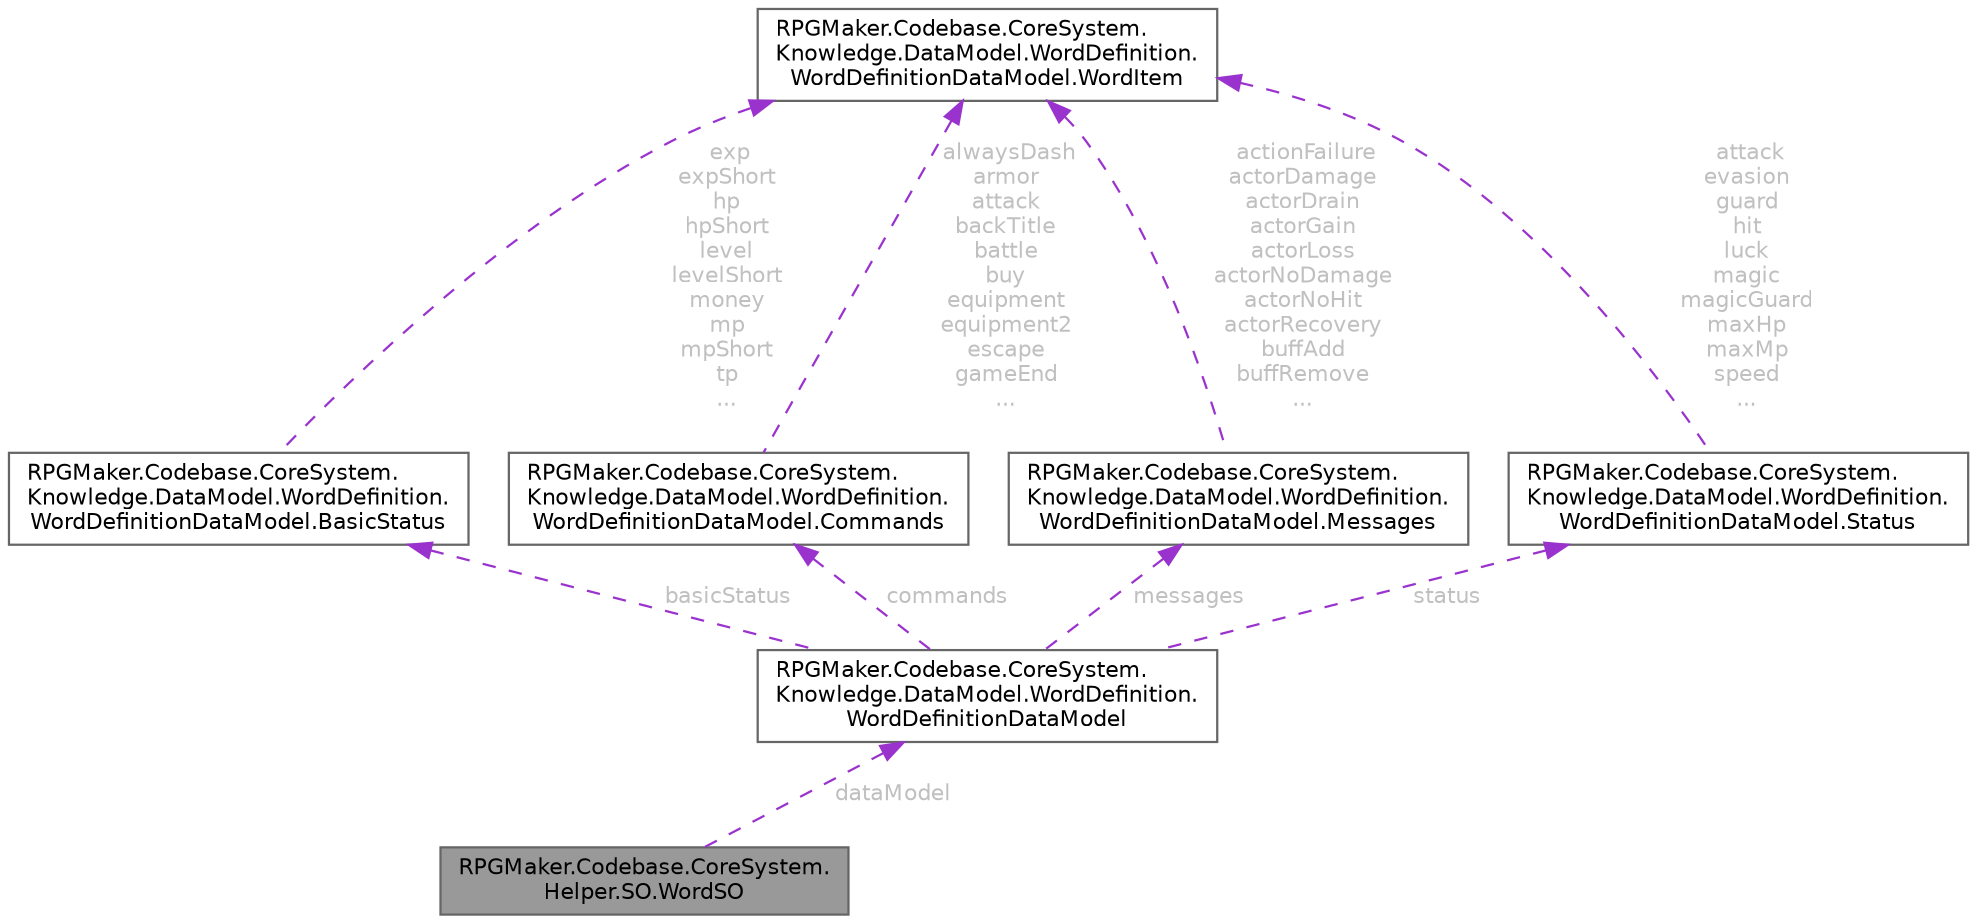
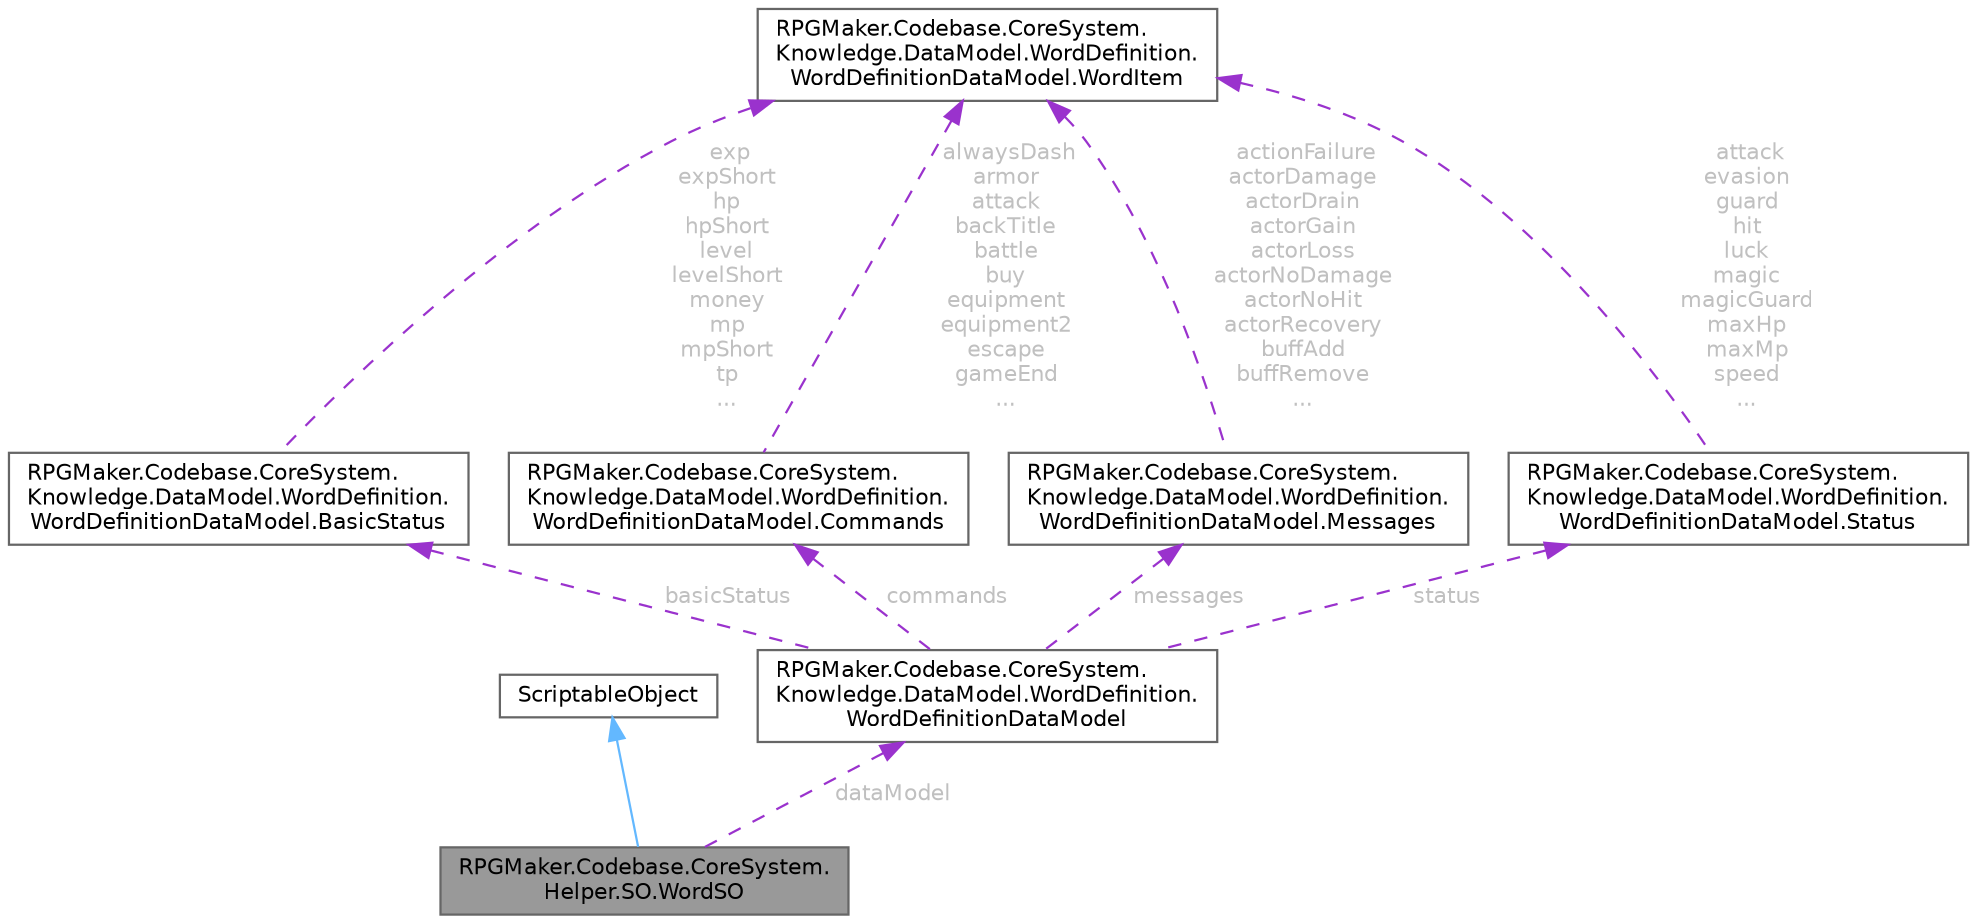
  digraph {
    rankdir=TB
    node [color=gray40 fillcolor=white fontname=Helvetica fontsize=10 shape=box style=filled]
    edge [color=darkorchid3 dir=back fontname=Helvetica fontsize=10 labelfontname=Helvetica labelfontsize=10 style=dashed fontcolor=grey]
    n1 [fillcolor=grey60 fontcolor=black height=0.2 label="RPGMaker.Codebase.CoreSystem.\lHelper.SO.WordSO" width=0.4]
+   n2 [height=0.2 label=ScriptableObject width=0.4]
    n3 [height=0.2 label="RPGMaker.Codebase.CoreSystem.\lKnowledge.DataModel.WordDefinition.\lWordDefinitionDataModel" width=0.4]
    n4 [height=0.2 label="RPGMaker.Codebase.CoreSystem.\lKnowledge.DataModel.WordDefinition.\lWordDefinitionDataModel.BasicStatus" width=0.4]
    n5 [height=0.2 label="RPGMaker.Codebase.CoreSystem.\lKnowledge.DataModel.WordDefinition.\lWordDefinitionDataModel.WordItem" width=0.4]
    n6 [height=0.2 label="RPGMaker.Codebase.CoreSystem.\lKnowledge.DataModel.WordDefinition.\lWordDefinitionDataModel.Commands" width=0.4]
    n7 [height=0.2 label="RPGMaker.Codebase.CoreSystem.\lKnowledge.DataModel.WordDefinition.\lWordDefinitionDataModel.Messages" width=0.4]
    n8 [height=0.2 label="RPGMaker.Codebase.CoreSystem.\lKnowledge.DataModel.WordDefinition.\lWordDefinitionDataModel.Status" width=0.4]
+   n2 -> n1 [color=steelblue1 style=solid fontcolor=""]
    n3 -> n1 [label=" dataModel"]
    n4 -> n3 [label=" basicStatus"]
    n5 -> n4 [label=" exp\nexpShort\nhp\nhpShort\nlevel\nlevelShort\nmoney\nmp\nmpShort\ntp\n..."]
    n5 -> n6 [label=" alwaysDash\narmor\nattack\nbackTitle\nbattle\nbuy\nequipment\nequipment2\nescape\ngameEnd\n..."]
    n5 -> n7 [label=" actionFailure\nactorDamage\nactorDrain\nactorGain\nactorLoss\nactorNoDamage\nactorNoHit\nactorRecovery\nbuffAdd\nbuffRemove\n..."]
    n5 -> n8 [label=" attack\nevasion\nguard\nhit\nluck\nmagic\nmagicGuard\nmaxHp\nmaxMp\nspeed\n..."]
    n6 -> n3 [label=" commands"]
    n7 -> n3 [label=" messages"]
    n8 -> n3 [label=" status"]
  }
